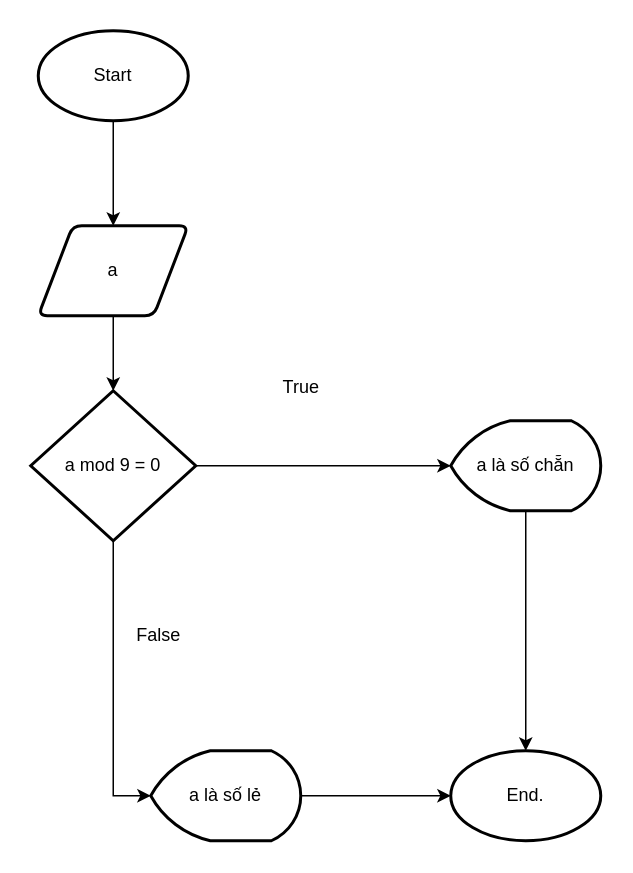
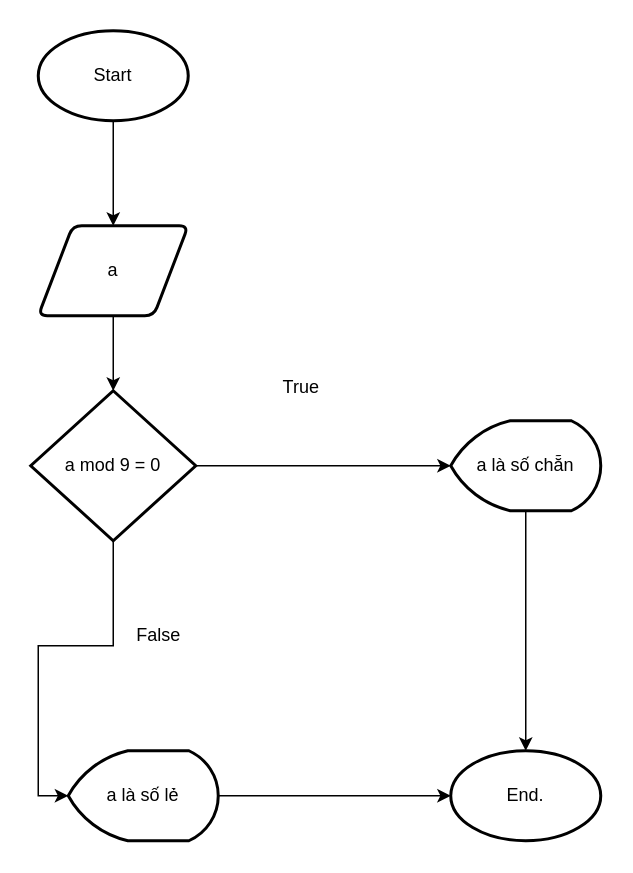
  <mxCell id="0" />
  <mxCell id="1" parent="0" />
  <mxCell id="2" style="edgeStyle=orthogonalEdgeStyle;rounded=0;orthogonalLoop=1;jettySize=auto;html=1;entryX=0.5;entryY=0;entryDx=0;entryDy=0;" edge="1" parent="1" source="3" target="5"><mxGeometry relative="1" as="geometry" /></mxCell>
  <mxCell id="3" value="Start" style="strokeWidth=2;html=1;shape=mxgraph.flowchart.start_1;whiteSpace=wrap;" vertex="1" parent="1"><mxGeometry x="25" y="20" width="100" height="60" as="geometry" /></mxCell>
  <mxCell id="4" value="End." style="strokeWidth=2;html=1;shape=mxgraph.flowchart.start_1;whiteSpace=wrap;" vertex="1" parent="1"><mxGeometry x="300" y="500" width="100" height="60" as="geometry" /></mxCell>
  <mxCell id="5" value="a" style="shape=parallelogram;html=1;strokeWidth=2;perimeter=parallelogramPerimeter;whiteSpace=wrap;rounded=1;arcSize=12;size=0.23;" vertex="1" parent="1"><mxGeometry x="25" y="150" width="100" height="60" as="geometry" /></mxCell>
  <mxCell id="6" value="a là số chẵn" style="strokeWidth=2;html=1;shape=mxgraph.flowchart.display;whiteSpace=wrap;" vertex="1" parent="1"><mxGeometry x="300" y="280" width="100" height="60" as="geometry" /></mxCell>
- <mxCell id="7" value="a là số lẻ" style="strokeWidth=2;html=1;shape=mxgraph.flowchart.display;whiteSpace=wrap;" vertex="1" parent="1"><mxGeometry x="100" y="500" width="100" height="60" as="geometry" /></mxCell>
+ <mxCell id="7" value="a là số lẻ" style="strokeWidth=2;html=1;shape=mxgraph.flowchart.display;whiteSpace=wrap;" vertex="1" parent="1"><mxGeometry x="45" y="500" width="100" height="60" as="geometry" /></mxCell>
  <mxCell id="8" value="a mod 9 = 0" style="strokeWidth=2;html=1;shape=mxgraph.flowchart.decision;whiteSpace=wrap;" vertex="1" parent="1"><mxGeometry x="20" y="260" width="110" height="100" as="geometry" /></mxCell>
  <mxCell id="9" style="edgeStyle=orthogonalEdgeStyle;rounded=0;orthogonalLoop=1;jettySize=auto;html=1;entryX=0.5;entryY=0;entryDx=0;entryDy=0;entryPerimeter=0;" edge="1" parent="1" source="5" target="8"><mxGeometry relative="1" as="geometry" /></mxCell>
  <mxCell id="10" style="edgeStyle=orthogonalEdgeStyle;rounded=0;orthogonalLoop=1;jettySize=auto;html=1;entryX=0;entryY=0.5;entryDx=0;entryDy=0;entryPerimeter=0;" edge="1" parent="1" source="8" target="6"><mxGeometry relative="1" as="geometry" /></mxCell>
  <mxCell id="11" style="edgeStyle=orthogonalEdgeStyle;rounded=0;orthogonalLoop=1;jettySize=auto;html=1;entryX=0;entryY=0.5;entryDx=0;entryDy=0;entryPerimeter=0;" edge="1" parent="1" source="8" target="7"><mxGeometry relative="1" as="geometry" /></mxCell>
  <mxCell id="12" style="edgeStyle=orthogonalEdgeStyle;rounded=0;orthogonalLoop=1;jettySize=auto;html=1;entryX=0;entryY=0.5;entryDx=0;entryDy=0;entryPerimeter=0;" edge="1" parent="1" source="7" target="4"><mxGeometry relative="1" as="geometry" /></mxCell>
  <mxCell id="13" style="edgeStyle=orthogonalEdgeStyle;rounded=0;orthogonalLoop=1;jettySize=auto;html=1;entryX=0.5;entryY=0;entryDx=0;entryDy=0;entryPerimeter=0;" edge="1" parent="1" source="6" target="4"><mxGeometry relative="1" as="geometry" /></mxCell>
  <mxCell id="14" value="True" style="text;html=1;align=center;verticalAlign=middle;resizable=0;points=[];autosize=1;strokeColor=none;fillColor=none;" vertex="1" parent="1"><mxGeometry x="175" y="243" width="50" height="30" as="geometry" /></mxCell>
  <mxCell id="15" value="False" style="text;html=1;align=center;verticalAlign=middle;resizable=0;points=[];autosize=1;strokeColor=none;fillColor=none;" vertex="1" parent="1"><mxGeometry x="80" y="408" width="50" height="30" as="geometry" /></mxCell>
